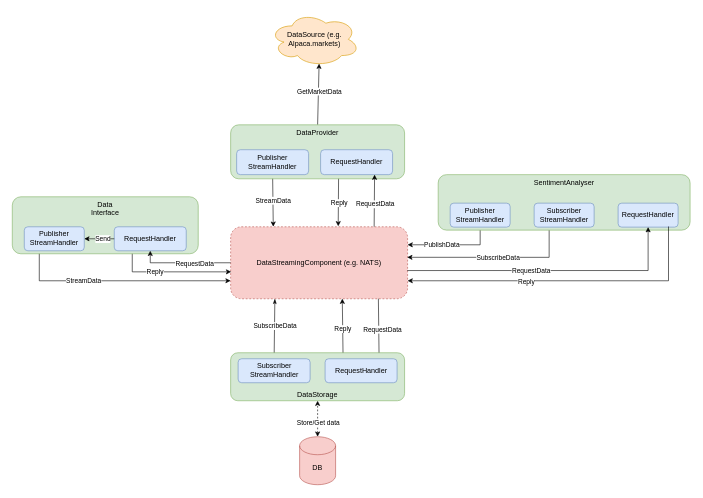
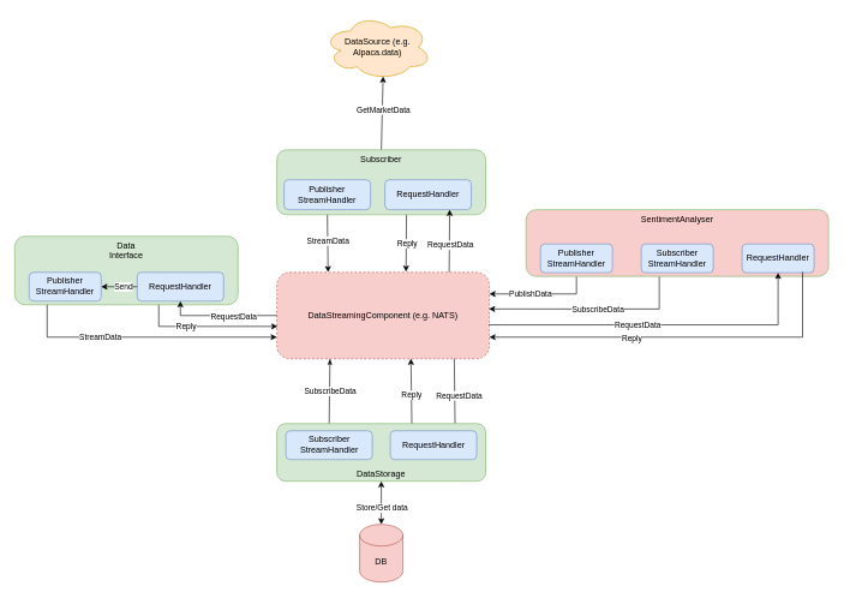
  <mxCell id="0" />
  <mxCell id="1" parent="0" />
  <mxCell id="2" value="" style="endArrow=classic;html=1;rounded=0;exitX=0.5;exitY=0;exitDx=0;exitDy=0;entryX=0.55;entryY=0.95;entryDx=0;entryDy=0;entryPerimeter=0;" edge="1" parent="1" source="27" target="4"><mxGeometry width="50" height="50" relative="1" as="geometry"><mxPoint x="504" y="207.47" as="sourcePoint" /><mxPoint x="421.5" y="120" as="targetPoint" /></mxGeometry></mxCell>
  <mxCell id="3" value="GetMarketData" style="edgeLabel;html=1;align=center;verticalAlign=middle;resizable=0;points=[];" vertex="1" connectable="0" parent="2"><mxGeometry x="0.103" y="-1" relative="1" as="geometry"><mxPoint as="offset" /></mxGeometry></mxCell>
- <mxCell id="4" value="DataSource (e.g. Alpaca.markets)" style="ellipse;shape=cloud;whiteSpace=wrap;html=1;fillColor=#ffe6cc;strokeColor=#d79b00;" vertex="1" parent="1"><mxGeometry x="449" y="20" width="150" height="90" as="geometry" /></mxCell>
+ <mxCell id="4" value="DataSource (e.g. Alpaca.data)" style="ellipse;shape=cloud;whiteSpace=wrap;html=1;fillColor=#ffe6cc;strokeColor=#d79b00;" vertex="1" parent="1"><mxGeometry x="449" y="20" width="150" height="90" as="geometry" /></mxCell>
  <mxCell id="5" value="DataStreamingComponent (e.g. NATS)" style="rounded=1;whiteSpace=wrap;html=1;points=[[0,0,0,0,0],[0,0.25,0,0,0],[0,0.5,0,0,0],[0,0.75,0,0,0],[0,1,0,0,0],[0.21,0,0,0,0],[0.25,1,0,0,0],[0.34,0,0,0,0],[0.5,0,0,0,0],[0.5,1,0,0,0],[0.75,0,0,0,0],[0.75,1,0,0,0],[1,0,0,0,0],[1,0.25,0,0,0],[1,0.5,0,0,0],[1,0.75,0,0,0],[1,1,0,0,0]];fillColor=#f8cecc;strokeColor=#b85450;dashed=1;" vertex="1" parent="1"><mxGeometry x="384" y="377.47" width="295" height="120" as="geometry" /></mxCell>
  <mxCell id="6" value="" style="endArrow=classic;html=1;rounded=0;exitX=0.5;exitY=1;exitDx=0;exitDy=0;entryX=0.241;entryY=-0.001;entryDx=0;entryDy=0;entryPerimeter=0;" edge="1" parent="1" source="28" target="5"><mxGeometry relative="1" as="geometry"><mxPoint x="379" y="557.47" as="sourcePoint" /><mxPoint x="453" y="376.47" as="targetPoint" /></mxGeometry></mxCell>
  <mxCell id="7" value="StreamData" style="edgeLabel;resizable=0;html=1;align=center;verticalAlign=middle;" connectable="0" vertex="1" parent="6"><mxGeometry relative="1" as="geometry" /></mxCell>
  <mxCell id="8" style="rounded=0;orthogonalLoop=1;jettySize=auto;html=1;exitX=0.25;exitY=1;exitDx=0;exitDy=0;entryX=0.608;entryY=-0.007;entryDx=0;entryDy=0;entryPerimeter=0;" edge="1" parent="1" source="29" target="5"><mxGeometry relative="1" as="geometry" /></mxCell>
  <mxCell id="9" value="Reply" style="edgeLabel;html=1;align=center;verticalAlign=middle;resizable=0;points=[];" vertex="1" connectable="0" parent="8"><mxGeometry x="-0.137" y="1" relative="1" as="geometry"><mxPoint y="10" as="offset" /></mxGeometry></mxCell>
  <mxCell id="10" value="" style="endArrow=classicThin;html=1;rounded=0;entryX=0.25;entryY=1;entryDx=0;entryDy=0;entryPerimeter=0;exitX=0.5;exitY=0;exitDx=0;exitDy=0;endFill=1;" edge="1" parent="1" source="35" target="5"><mxGeometry width="50" height="50" relative="1" as="geometry"><mxPoint x="439" y="677.47" as="sourcePoint" /><mxPoint x="489" y="627.47" as="targetPoint" /></mxGeometry></mxCell>
  <mxCell id="11" value="SubscribeData" style="edgeLabel;html=1;align=center;verticalAlign=middle;resizable=0;points=[];" vertex="1" connectable="0" parent="10"><mxGeometry x="0.105" relative="1" as="geometry"><mxPoint as="offset" /></mxGeometry></mxCell>
  <mxCell id="12" value="" style="endArrow=classic;html=1;rounded=0;exitX=0.835;exitY=0.999;exitDx=0;exitDy=0;exitPerimeter=0;entryX=0.75;entryY=0;entryDx=0;entryDy=0;" edge="1" parent="1" source="5" target="36"><mxGeometry width="50" height="50" relative="1" as="geometry"><mxPoint x="439" y="677.47" as="sourcePoint" /><mxPoint x="489" y="627.47" as="targetPoint" /></mxGeometry></mxCell>
  <mxCell id="13" value="RequestData" style="edgeLabel;html=1;align=center;verticalAlign=middle;resizable=0;points=[];" vertex="1" connectable="0" parent="12"><mxGeometry x="-0.131" y="3" relative="1" as="geometry"><mxPoint x="3" y="7" as="offset" /></mxGeometry></mxCell>
  <mxCell id="14" value="" style="endArrow=classic;html=1;rounded=0;exitX=0.25;exitY=0;exitDx=0;exitDy=0;entryX=0.631;entryY=0.999;entryDx=0;entryDy=0;entryPerimeter=0;" edge="1" parent="1" source="36" target="5"><mxGeometry width="50" height="50" relative="1" as="geometry"><mxPoint x="640" y="507.47" as="sourcePoint" /><mxPoint x="549" y="517.47" as="targetPoint" /></mxGeometry></mxCell>
  <mxCell id="15" value="Reply" style="edgeLabel;html=1;align=center;verticalAlign=middle;resizable=0;points=[];" vertex="1" connectable="0" parent="14"><mxGeometry x="0.008" relative="1" as="geometry"><mxPoint as="offset" /></mxGeometry></mxCell>
  <mxCell id="16" value="DB" style="shape=cylinder3;whiteSpace=wrap;html=1;boundedLbl=1;backgroundOutline=1;size=15;fillColor=#f8cecc;strokeColor=#b85450;" vertex="1" parent="1"><mxGeometry x="499" y="727.47" width="60" height="80" as="geometry" /></mxCell>
- <mxCell id="17" value="" style="endArrow=classic;startArrow=classic;html=1;rounded=0;exitX=0.5;exitY=0;exitDx=0;exitDy=0;exitPerimeter=0;entryX=0.5;entryY=1;entryDx=0;entryDy=0;dashed=1;" edge="1" parent="1" source="16" target="34"><mxGeometry width="50" height="50" relative="1" as="geometry"><mxPoint x="639" y="797.47" as="sourcePoint" /><mxPoint x="639" y="727.47" as="targetPoint" /></mxGeometry></mxCell>
+ <mxCell id="17" value="" style="endArrow=classic;startArrow=classic;html=1;rounded=0;exitX=0.5;exitY=0;exitDx=0;exitDy=0;exitPerimeter=0;entryX=0.5;entryY=1;entryDx=0;entryDy=0;" edge="1" parent="1" source="16" target="34"><mxGeometry width="50" height="50" relative="1" as="geometry"><mxPoint x="639" y="797.47" as="sourcePoint" /><mxPoint x="639" y="727.47" as="targetPoint" /></mxGeometry></mxCell>
  <mxCell id="18" value="Store/Get data" style="edgeLabel;html=1;align=center;verticalAlign=middle;resizable=0;points=[];" vertex="1" connectable="0" parent="17"><mxGeometry x="0.343" relative="1" as="geometry"><mxPoint y="17" as="offset" /></mxGeometry></mxCell>
  <mxCell id="19" style="edgeStyle=orthogonalEdgeStyle;rounded=0;orthogonalLoop=1;jettySize=auto;html=1;exitX=0.25;exitY=1;exitDx=0;exitDy=0;entryX=0;entryY=0.75;entryDx=0;entryDy=0;entryPerimeter=0;" edge="1" parent="1" source="41" target="5"><mxGeometry relative="1" as="geometry" /></mxCell>
  <mxCell id="20" value="StreamData" style="edgeLabel;html=1;align=center;verticalAlign=middle;resizable=0;points=[];" vertex="1" connectable="0" parent="19"><mxGeometry x="-0.227" y="-3" relative="1" as="geometry"><mxPoint x="-19" y="-3" as="offset" /></mxGeometry></mxCell>
  <mxCell id="21" style="edgeStyle=orthogonalEdgeStyle;rounded=0;orthogonalLoop=1;jettySize=auto;html=1;exitX=0.25;exitY=1;exitDx=0;exitDy=0;entryX=0.003;entryY=0.626;entryDx=0;entryDy=0;entryPerimeter=0;" edge="1" parent="1" source="42" target="5"><mxGeometry relative="1" as="geometry" /></mxCell>
  <mxCell id="22" value="Reply" style="edgeLabel;html=1;align=center;verticalAlign=middle;resizable=0;points=[];" vertex="1" connectable="0" parent="21"><mxGeometry x="-0.267" y="1" relative="1" as="geometry"><mxPoint as="offset" /></mxGeometry></mxCell>
  <mxCell id="23" style="edgeStyle=orthogonalEdgeStyle;rounded=0;orthogonalLoop=1;jettySize=auto;html=1;exitX=0.25;exitY=1;exitDx=0;exitDy=0;entryX=0.998;entryY=0.424;entryDx=0;entryDy=0;entryPerimeter=0;" edge="1" parent="1" source="33" target="5"><mxGeometry relative="1" as="geometry"><Array as="points"><mxPoint x="915" y="428" /></Array></mxGeometry></mxCell>
  <mxCell id="24" value="SubscribeData" style="edgeLabel;html=1;align=center;verticalAlign=middle;resizable=0;points=[];" vertex="1" connectable="0" parent="23"><mxGeometry x="-0.049" relative="1" as="geometry"><mxPoint as="offset" /></mxGeometry></mxCell>
  <mxCell id="25" style="edgeStyle=orthogonalEdgeStyle;rounded=0;orthogonalLoop=1;jettySize=auto;html=1;exitX=0.5;exitY=1;exitDx=0;exitDy=0;entryX=1;entryY=0.25;entryDx=0;entryDy=0;entryPerimeter=0;" edge="1" parent="1" source="31" target="5"><mxGeometry relative="1" as="geometry" /></mxCell>
  <mxCell id="26" value="PublishData" style="edgeLabel;html=1;align=center;verticalAlign=middle;resizable=0;points=[];" vertex="1" connectable="0" parent="25"><mxGeometry x="0.422" y="2" relative="1" as="geometry"><mxPoint x="13" y="-2" as="offset" /></mxGeometry></mxCell>
- <mxCell id="27" value="DataProvider" style="rounded=1;whiteSpace=wrap;html=1;align=center;verticalAlign=top;fillColor=#d5e8d4;strokeColor=#82b366;" vertex="1" parent="1"><mxGeometry x="384" y="207.47" width="290" height="90" as="geometry" /></mxCell>
+ <mxCell id="27" value="Subscriber" style="rounded=1;whiteSpace=wrap;html=1;align=center;verticalAlign=top;fillColor=#d5e8d4;strokeColor=#82b366;" vertex="1" parent="1"><mxGeometry x="384" y="207.47" width="290" height="90" as="geometry" /></mxCell>
  <mxCell id="28" value="Publisher&lt;br&gt;StreamHandler" style="rounded=1;whiteSpace=wrap;html=1;fillColor=#dae8fc;strokeColor=#6c8ebf;" vertex="1" parent="1"><mxGeometry x="394" y="249.008" width="120" height="41.538" as="geometry" /></mxCell>
  <mxCell id="29" value="RequestHandler" style="rounded=1;whiteSpace=wrap;html=1;fillColor=#dae8fc;strokeColor=#6c8ebf;" vertex="1" parent="1"><mxGeometry x="534" y="249.008" width="120" height="41.538" as="geometry" /></mxCell>
- <mxCell id="30" value="SentimentAnalyser" style="rounded=1;whiteSpace=wrap;html=1;verticalAlign=top;fillColor=#d5e8d4;strokeColor=#82b366;" vertex="1" parent="1"><mxGeometry x="730" y="290.55" width="420" height="92.5" as="geometry" /></mxCell>
+ <mxCell id="30" value="SentimentAnalyser" style="rounded=1;whiteSpace=wrap;html=1;verticalAlign=top;fillColor=#f8cecc;strokeColor=#82b366;" vertex="1" parent="1"><mxGeometry x="730" y="290.55" width="420" height="92.5" as="geometry" /></mxCell>
  <mxCell id="31" value="Publisher&lt;br&gt;StreamHandler" style="rounded=1;whiteSpace=wrap;html=1;fillColor=#dae8fc;strokeColor=#6c8ebf;" vertex="1" parent="1"><mxGeometry x="750" y="338.05" width="100" height="40" as="geometry" /></mxCell>
  <mxCell id="32" value="RequestHandler" style="rounded=1;whiteSpace=wrap;html=1;fillColor=#dae8fc;strokeColor=#6c8ebf;" vertex="1" parent="1"><mxGeometry x="1030" y="338.05" width="100" height="40" as="geometry" /></mxCell>
  <mxCell id="33" value="Subscriber&lt;br&gt;StreamHandler" style="rounded=1;whiteSpace=wrap;html=1;fillColor=#dae8fc;strokeColor=#6c8ebf;" vertex="1" parent="1"><mxGeometry x="890" y="338.05" width="100" height="40" as="geometry" /></mxCell>
  <mxCell id="34" value="DataStorage" style="rounded=1;whiteSpace=wrap;html=1;verticalAlign=bottom;fillColor=#d5e8d4;strokeColor=#82b366;" vertex="1" parent="1"><mxGeometry x="384" y="587.47" width="290" height="80" as="geometry" /></mxCell>
  <mxCell id="35" value="Subscriber&lt;br&gt;StreamHandler" style="rounded=1;whiteSpace=wrap;html=1;fillColor=#dae8fc;strokeColor=#6c8ebf;" vertex="1" parent="1"><mxGeometry x="396.5" y="597.47" width="120" height="40" as="geometry" /></mxCell>
  <mxCell id="36" value="RequestHandler" style="rounded=1;whiteSpace=wrap;html=1;fillColor=#dae8fc;strokeColor=#6c8ebf;" vertex="1" parent="1"><mxGeometry x="541.5" y="597.47" width="120" height="40" as="geometry" /></mxCell>
  <mxCell id="37" value="" style="endArrow=classic;html=1;rounded=0;exitX=0.811;exitY=-0.001;exitDx=0;exitDy=0;exitPerimeter=0;entryX=0.75;entryY=1;entryDx=0;entryDy=0;" edge="1" parent="1" source="5" target="29"><mxGeometry width="50" height="50" relative="1" as="geometry"><mxPoint x="592.35" y="376.63" as="sourcePoint" /><mxPoint x="569" y="317.47" as="targetPoint" /></mxGeometry></mxCell>
  <mxCell id="38" value="RequestData" style="edgeLabel;html=1;align=center;verticalAlign=middle;resizable=0;points=[];" vertex="1" connectable="0" parent="37"><mxGeometry x="-0.122" y="-1" relative="1" as="geometry"><mxPoint as="offset" /></mxGeometry></mxCell>
  <mxCell id="39" value="" style="group" vertex="1" connectable="0" parent="1"><mxGeometry x="20" y="327.47" width="310" height="95" as="geometry" /></mxCell>
  <mxCell id="40" value="Data&lt;br&gt;Interface" style="rounded=1;whiteSpace=wrap;html=1;align=center;verticalAlign=top;fillColor=#d5e8d4;strokeColor=#82b366;" vertex="1" parent="39"><mxGeometry width="310" height="95" as="geometry" /></mxCell>
  <mxCell id="41" value="Publisher&lt;br&gt;StreamHandler" style="rounded=1;whiteSpace=wrap;html=1;fillColor=#dae8fc;strokeColor=#6c8ebf;" vertex="1" parent="39"><mxGeometry x="20" y="50" width="100" height="40" as="geometry" /></mxCell>
  <mxCell id="42" value="RequestHandler" style="rounded=1;whiteSpace=wrap;html=1;fillColor=#dae8fc;strokeColor=#6c8ebf;" vertex="1" parent="39"><mxGeometry x="170" y="50" width="120" height="40" as="geometry" /></mxCell>
  <mxCell id="43" value="" style="endArrow=classic;html=1;rounded=0;entryX=1;entryY=0.5;entryDx=0;entryDy=0;exitX=0;exitY=0.5;exitDx=0;exitDy=0;" edge="1" parent="39" source="42" target="41"><mxGeometry width="50" height="50" relative="1" as="geometry"><mxPoint x="450" y="260" as="sourcePoint" /><mxPoint x="500" y="210" as="targetPoint" /></mxGeometry></mxCell>
  <mxCell id="44" value="Send" style="edgeLabel;html=1;align=center;verticalAlign=middle;resizable=0;points=[];" vertex="1" connectable="0" parent="43"><mxGeometry x="-0.375" relative="1" as="geometry"><mxPoint x="-4" as="offset" /></mxGeometry></mxCell>
  <mxCell id="45" value="" style="endArrow=classic;html=1;rounded=0;exitX=0.84;exitY=0.974;exitDx=0;exitDy=0;entryX=1;entryY=0.75;entryDx=0;entryDy=0;entryPerimeter=0;exitPerimeter=0;" edge="1" parent="1" source="32" target="5"><mxGeometry width="50" height="50" relative="1" as="geometry"><mxPoint x="439" y="567.47" as="sourcePoint" /><mxPoint x="489" y="517.47" as="targetPoint" /><Array as="points"><mxPoint x="1114" y="467.47" /></Array></mxGeometry></mxCell>
  <mxCell id="46" value="Reply" style="edgeLabel;html=1;align=center;verticalAlign=middle;resizable=0;points=[];" vertex="1" connectable="0" parent="45"><mxGeometry x="0.249" y="2" relative="1" as="geometry"><mxPoint as="offset" /></mxGeometry></mxCell>
  <mxCell id="47" style="edgeStyle=orthogonalEdgeStyle;rounded=0;orthogonalLoop=1;jettySize=auto;html=1;exitX=0.998;exitY=0.608;exitDx=0;exitDy=0;exitPerimeter=0;entryX=0.5;entryY=1;entryDx=0;entryDy=0;" edge="1" parent="1" source="5" target="32"><mxGeometry relative="1" as="geometry" /></mxCell>
  <mxCell id="48" value="RequestData" style="edgeLabel;html=1;align=center;verticalAlign=middle;resizable=0;points=[];" vertex="1" connectable="0" parent="47"><mxGeometry x="-0.131" relative="1" as="geometry"><mxPoint as="offset" /></mxGeometry></mxCell>
  <mxCell id="49" style="edgeStyle=orthogonalEdgeStyle;rounded=0;orthogonalLoop=1;jettySize=auto;html=1;exitX=0;exitY=0.5;exitDx=0;exitDy=0;exitPerimeter=0;entryX=0.5;entryY=1;entryDx=0;entryDy=0;" edge="1" parent="1" source="5" target="42"><mxGeometry relative="1" as="geometry" /></mxCell>
  <mxCell id="50" value="RequestData" style="edgeLabel;html=1;align=center;verticalAlign=middle;resizable=0;points=[];" vertex="1" connectable="0" parent="49"><mxGeometry x="-0.21" y="1" relative="1" as="geometry"><mxPoint as="offset" /></mxGeometry></mxCell>
